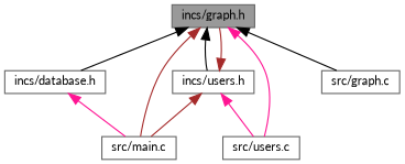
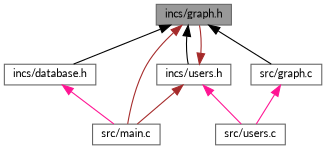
  digraph {
    fontname=Lato
    node [color=grey40 fillcolor=white fontname=Lato fontsize=10 shape=box style=filled]
    edge [color=black dir=back fontname=Lato fontsize=10 labelfontname=Helvetica labelfontsize=10 style=solid]
    n1 [color=gray40 fillcolor=grey60 fontcolor=black height=0.2 label="incs/graph.h" width=0.4]
    n2 [height=0.2 label="incs/database.h" width=0.4]
    n3 [height=0.2 label="src/main.c" width=0.4]
    n4 [height=0.2 label="incs/users.h" width=0.4]
    n5 [height=0.2 label="src/users.c" width=0.4]
    n6 [height=0.2 label="src/graph.c" width=0.4]
    n1 -> n2
    n1 -> n3 [color=brown]
    n1 -> n4
-   n1 -> n5 [color=deeppink]
+   n6 -> n5 [color=deeppink]
    n1 -> n6
    n2 -> n3 [color=deeppink]
    n4 -> n1 [color=brown]
    n4 -> n3 [color=brown]
    n4 -> n5 [color=deeppink]
  }
